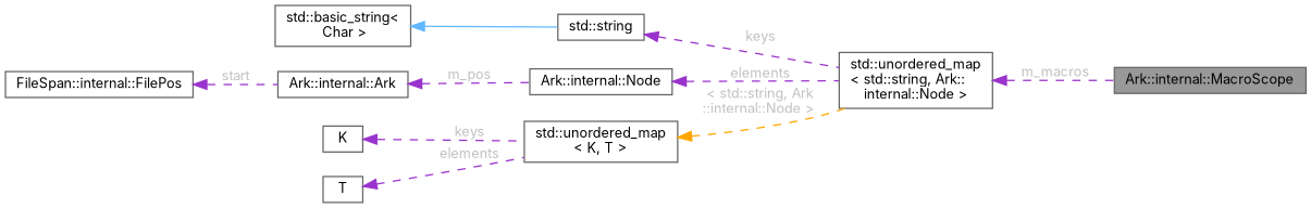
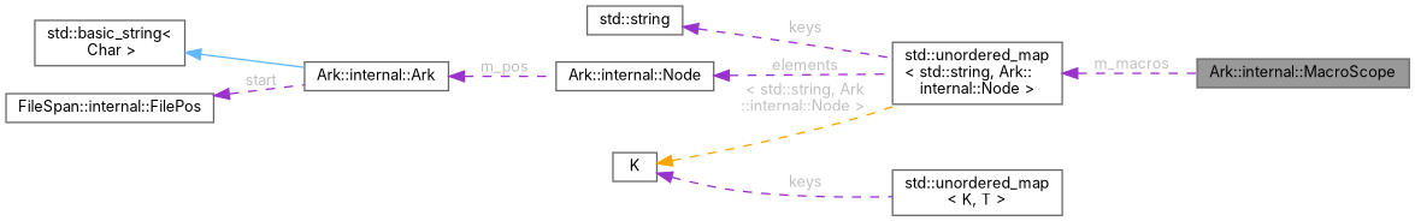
  digraph {
    fontname=Inter
    rankdir=LR
    node [color=gray40 fillcolor=white fontname=Inter fontsize=10 shape=box style=filled]
    edge [color=darkorchid3 dir=back fontcolor=grey fontname=Inter fontsize=10 labelfontname=Helvetica labelfontsize=10 style=dashed]
    n1 [fillcolor=grey60 fontcolor=black height=0.2 label="Ark::internal::MacroScope" width=0.4]
    n2 [height=0.2 label="std::unordered_map\l\< std::string, Ark::\linternal::Node \>" width=0.4]
    n3 [height=0.2 label="std::string" width=0.4]
    n4 [height=0.2 label="Ark::internal::Node" width=0.4]
    n5 [height=0.2 label="std::basic_string\<\l Char \>" width=0.4]
    n6 [height=0.2 label="Ark::internal::Ark" width=0.4]
    n7 [height=0.2 label="FileSpan::internal::FilePos" width=0.4]
    n8 [height=0.2 label="std::unordered_map\l\< K, T \>" width=0.4]
    n9 [height=0.2 label=K width=0.4]
-   n10 [height=0.2 label=T width=0.4]
    n2 -> n1 [label=" m_macros"]
    n3 -> n2 [label=" keys"]
    n4 -> n2 [label=" elements"]
-   n5 -> n3 [color=steelblue1 style=solid fontcolor=""]
+   n5 -> n6 [color=steelblue1 style=solid fontcolor=""]
    n6 -> n4 [label=" m_pos"]
    n7 -> n6 [label=" start"]
-   n8 -> n2 [color=orange label=" \< std::string, Ark\l::internal::Node \>"]
+   n9 -> n2 [color=orange label=" \< std::string, Ark\l::internal::Node \>"]
    n9 -> n8 [label=" keys"]
-   n10 -> n8 [label=" elements"]
  }
